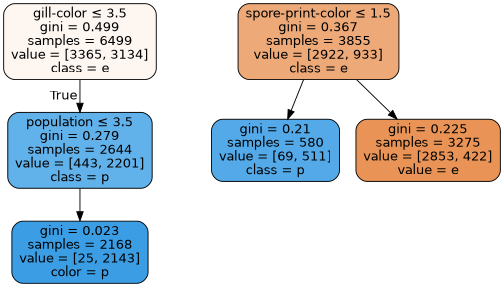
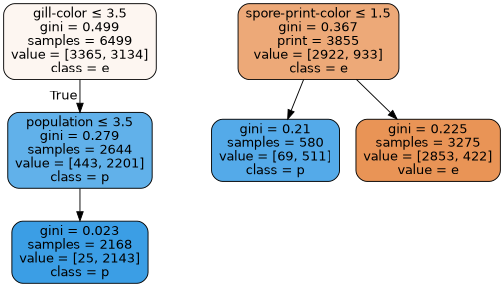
  digraph {
    node [color=black fontname=helvetica shape=box style="filled, rounded"]
    edge [fontname=helvetica]
    n1 [fillcolor="#fdf6f1" label=<gill-color &le; 3.5<br/>gini = 0.499<br/>samples = 6499<br/>value = [3365, 3134]<br/>class = e>]
    n2 [fillcolor="#61b1ea" label=<population &le; 3.5<br/>gini = 0.279<br/>samples = 2644<br/>value = [443, 2201]<br/>class = p>]
-   n3 [fillcolor="#3b9ee5" label=<gini = 0.023<br/>samples = 2168<br/>value = [25, 2143]<br/>color = p>]
-   n4 [fillcolor="#eda978" label=<spore-print-color &le; 1.5<br/>gini = 0.367<br/>samples = 3855<br/>value = [2922, 933]<br/>class = e>]
+   n3 [fillcolor="#3b9ee5" label=<gini = 0.023<br/>samples = 2168<br/>value = [25, 2143]<br/>class = p>]
+   n4 [fillcolor="#eda978" label=<spore-print-color &le; 1.5<br/>gini = 0.367<br/>print = 3855<br/>value = [2922, 933]<br/>class = e>]
    n5 [fillcolor="#54aae9" label=<gini = 0.21<br/>samples = 580<br/>value = [69, 511]<br/>class = p>]
    n6 [fillcolor="#e99456" label=<gini = 0.225<br/>samples = 3275<br/>value = [2853, 422]<br/>value = e>]
    n1 -> n2 [headlabel=True labelangle=45 labeldistance=2.5]
    n2 -> n3
    n4 -> n5
    n4 -> n6
  }
